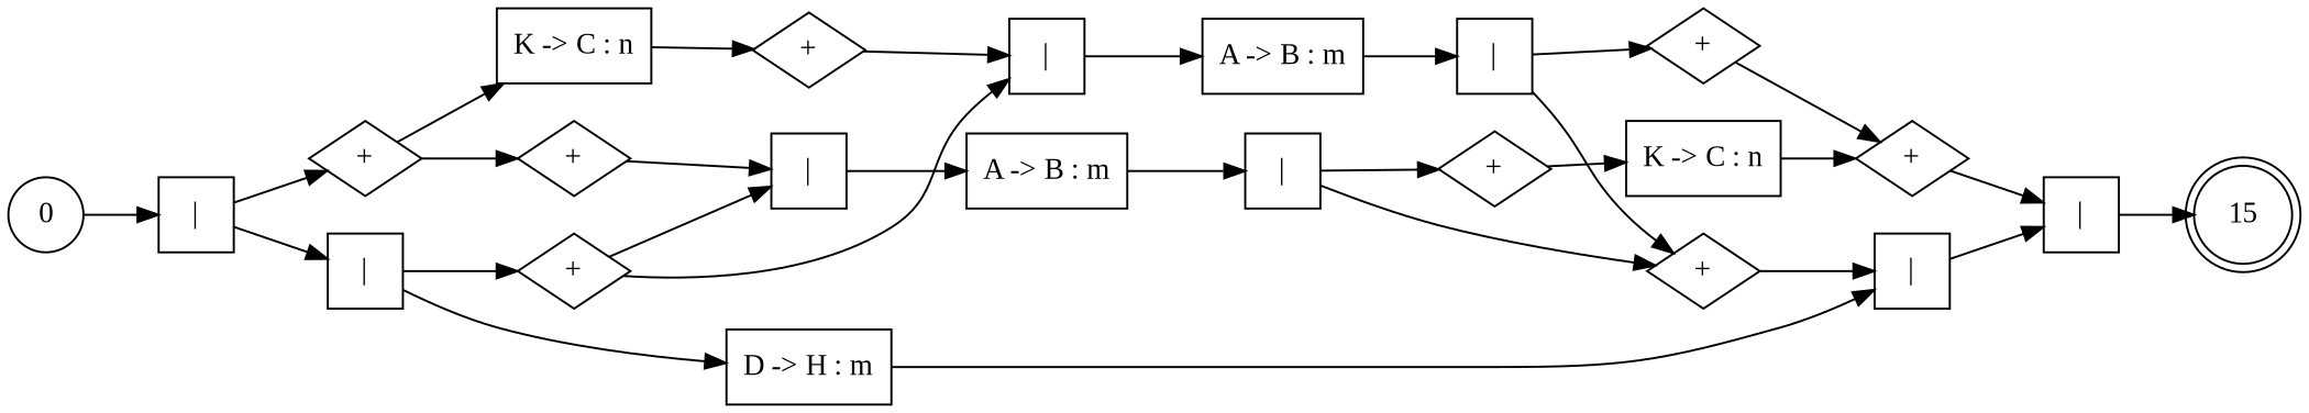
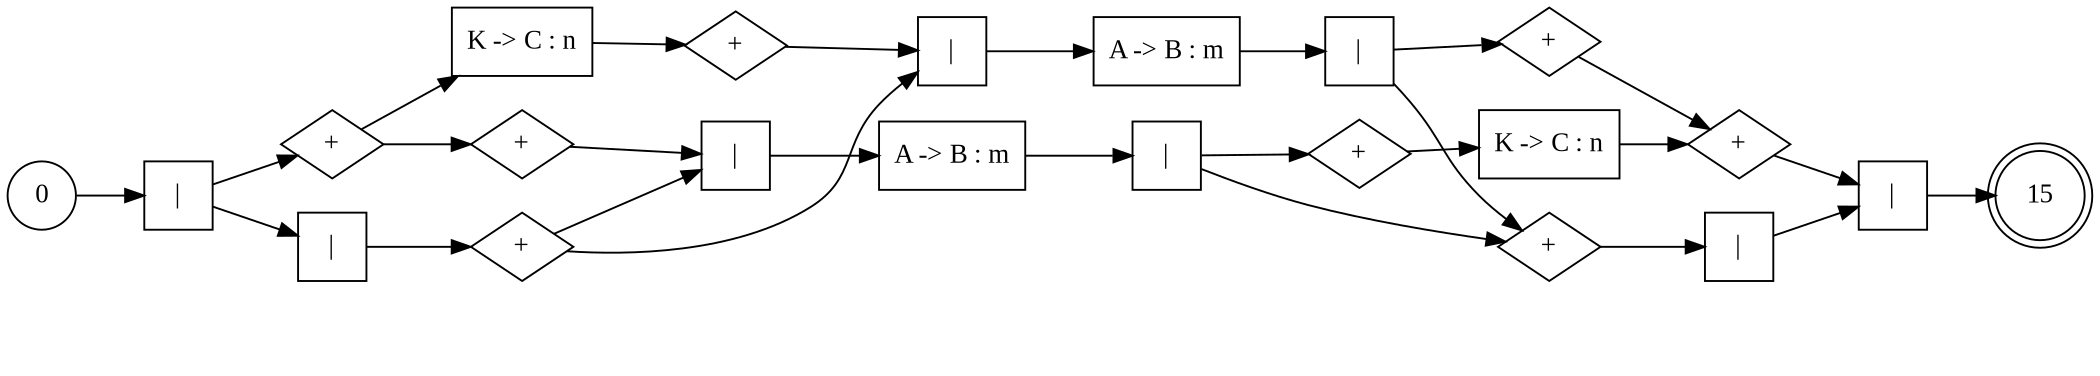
  digraph {
    rankdir=LR
    fontname="Liberation Serif"
    node [shape=square fontname="Liberation Serif"]
    edge [fontname="Liberation Serif"]
    0 [shape=circle]
    n2 [label="|"]
    n3 [label="+" shape=diamond]
    n4 [label="|"]
    n5 [label="+" shape=diamond]
    n6 [label="K -> C : n" shape=rect]
    n7 [label="+" shape=diamond]
-   n8 [label="D -> H : m" shape=rect]
    n9 [label="|"]
    n10 [label="+" shape=diamond]
    n11 [label="+" shape=diamond]
    n12 [label="|"]
    15 [shape=doublecircle]
    n14 [label="K -> C : n" shape=rect]
    n15 [label="|"]
    n16 [label="|"]
    n17 [label="A -> B : m" shape=rect]
    n18 [label="|"]
    n19 [label="+" shape=diamond]
    n20 [label="+" shape=diamond]
    n21 [label="A -> B : m" shape=rect]
    n22 [label="|"]
    n23 [label="+" shape=diamond]
    0 -> n2
    n2 -> n3
    n2 -> n4
    n3 -> n5
    n3 -> n6
    n4 -> n7
-   n4 -> n8
    n5 -> n9
    n6 -> n10
    n7 -> n9
    n7 -> n15
-   n8 -> n16
    n9 -> n17
    n10 -> n15
    n11 -> n12
    n12 -> 15
    n14 -> n11
    n15 -> n21
    n16 -> n12
    n17 -> n18
    n18 -> n19
    n18 -> n20
    n19 -> n16
    n20 -> n14
    n21 -> n22
    n22 -> n19
    n22 -> n23
    n23 -> n11
  }
